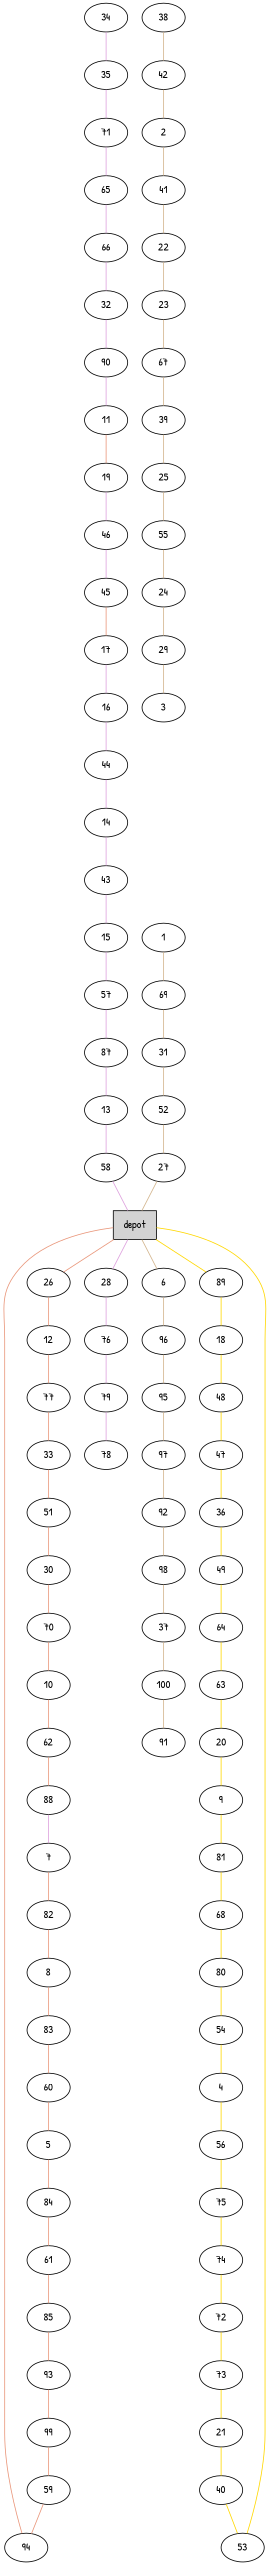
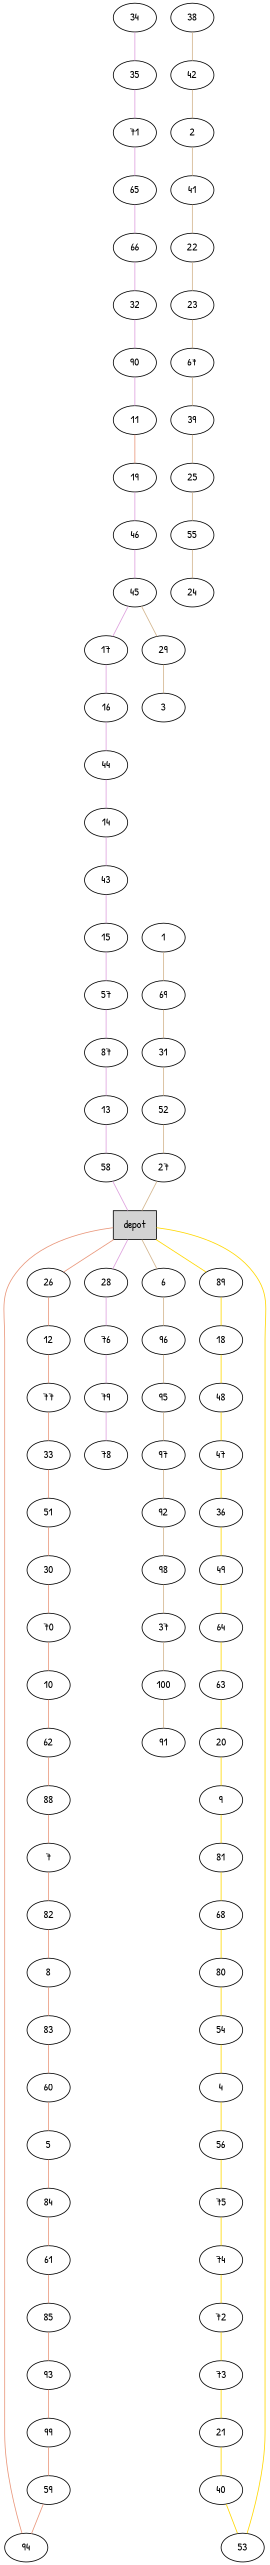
  graph {
    fontname="Patrick Hand"
    node [fontname="Patrick Hand" shape=ellipse]
    edge [color=tan fontname="Patrick Hand"]
    n1 [label=depot shape=box style=filled]
    26
    89
    28
    6
    12
    18
    76
    96
    77
    33
    51
    30
    70
    10
    62
    88
    7
    82
    8
    83
    60
    5
    84
    61
    85
    93
    99
    59
    94
    48
    47
    36
    49
    64
    63
    20
    9
    81
    68
    80
    54
    4
    56
    75
    74
    72
    73
    21
    40
    53
    79
    78
    34
    35
    71
    65
    66
    32
    90
    11
    19
    46
    45
    17
    16
    44
    14
    43
    15
    57
    87
    13
    58
    95
    97
    92
    98
    37
    100
    91
    38
    42
    2
    41
    22
    23
    67
    39
    25
    55
    24
    29
    3
    1
    69
    31
    52
    27
    n1 -- 26 [color=darksalmon]
    n1 -- 89 [color=gold]
    n1 -- 28 [color=plum]
    n1 -- 6
    26 -- 12 [color=darksalmon]
    89 -- 18 [color=gold]
    28 -- 76 [color=plum]
    6 -- 96
    12 -- 77 [color=darksalmon]
    18 -- 48 [color=gold]
    76 -- 79 [color=plum]
    96 -- 95
    77 -- 33 [color=darksalmon]
    33 -- 51 [color=darksalmon]
    51 -- 30 [color=darksalmon]
    30 -- 70 [color=darksalmon]
    70 -- 10 [color=darksalmon]
    10 -- 62 [color=darksalmon]
    62 -- 88 [color=darksalmon]
-   88 -- 7 [color=plum]
+   88 -- 7 [color=darksalmon]
    7 -- 82 [color=darksalmon]
    82 -- 8 [color=darksalmon]
    8 -- 83 [color=darksalmon]
    83 -- 60 [color=darksalmon]
    60 -- 5 [color=darksalmon]
    5 -- 84 [color=darksalmon]
    84 -- 61 [color=darksalmon]
    61 -- 85 [color=darksalmon]
    85 -- 93 [color=darksalmon]
    93 -- 99 [color=darksalmon]
    99 -- 59 [color=darksalmon]
    59 -- 94 [color=darksalmon]
    94 -- n1 [color=darksalmon]
    48 -- 47 [color=gold]
    47 -- 36 [color=gold]
    36 -- 49 [color=gold]
    49 -- 64 [color=gold]
    64 -- 63 [color=gold]
    63 -- 20 [color=gold]
    20 -- 9 [color=gold]
    9 -- 81 [color=gold]
    81 -- 68 [color=gold]
    68 -- 80 [color=gold]
    80 -- 54 [color=gold]
    54 -- 4 [color=gold]
    4 -- 56 [color=gold]
    56 -- 75 [color=gold]
    75 -- 74 [color=gold]
    74 -- 72 [color=gold]
    72 -- 73 [color=gold]
    73 -- 21 [color=gold]
    21 -- 40 [color=gold]
    40 -- 53 [color=gold]
    53 -- n1 [color=gold]
    79 -- 78 [color=plum]
    34 -- 35 [color=plum]
    35 -- 71 [color=plum]
    71 -- 65 [color=plum]
    65 -- 66 [color=plum]
    66 -- 32 [color=plum]
    32 -- 90 [color=plum]
    90 -- 11 [color=plum]
    11 -- 19 [color=darksalmon]
    19 -- 46 [color=plum]
    46 -- 45 [color=plum]
-   45 -- 17 [color=darksalmon]
+   45 -- 17 [color=plum]
    17 -- 16 [color=plum]
    16 -- 44 [color=plum]
    44 -- 14 [color=plum]
    14 -- 43 [color=plum]
    43 -- 15 [color=plum]
    15 -- 57 [color=plum]
    57 -- 87 [color=plum]
    87 -- 13 [color=plum]
    13 -- 58 [color=plum]
    58 -- n1 [color=plum]
    95 -- 97
    97 -- 92
    92 -- 98
    98 -- 37
    37 -- 100
    100 -- 91
    38 -- 42
    42 -- 2
    2 -- 41
    41 -- 22
    22 -- 23
    23 -- 67
    67 -- 39
    39 -- 25
    25 -- 55
    55 -- 24
-   24 -- 29
+   45 -- 29
    29 -- 3
    1 -- 69
    69 -- 31
    31 -- 52
    52 -- 27
    27 -- n1
  }
